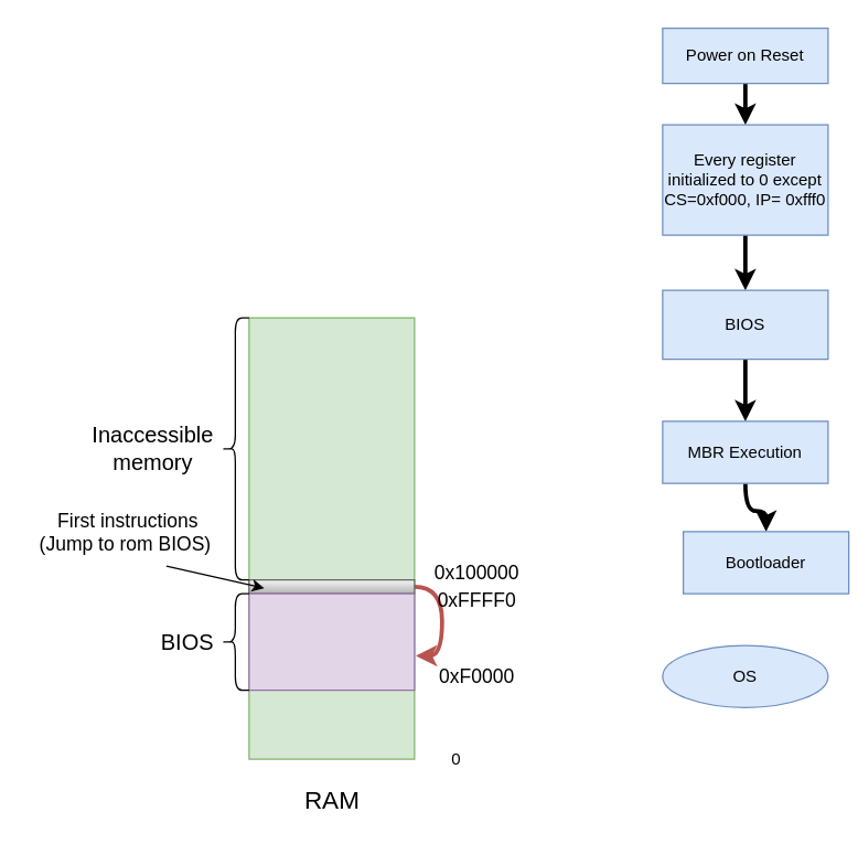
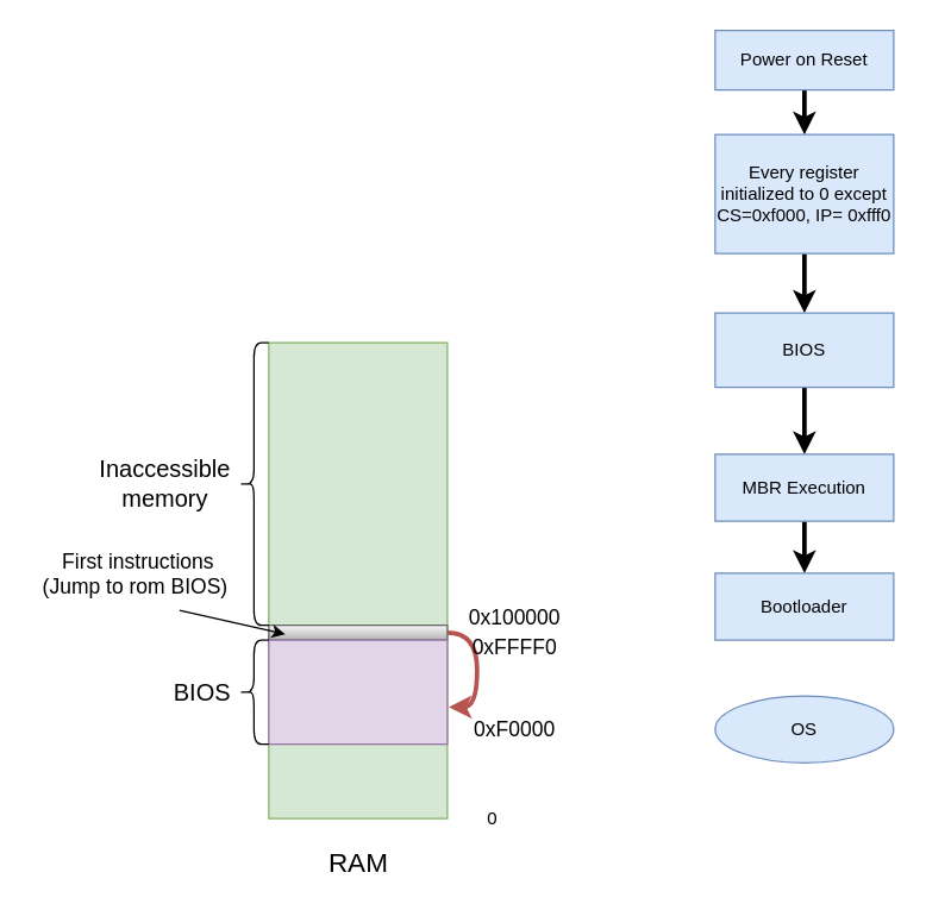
  <mxCell id="0" />
  <mxCell id="1" parent="0" />
  <mxCell id="2" style="edgeStyle=orthogonalEdgeStyle;curved=1;rounded=0;orthogonalLoop=1;jettySize=auto;html=1;entryX=0.5;entryY=0;entryDx=0;entryDy=0;strokeWidth=3;" edge="1" parent="1" source="3" target="5"><mxGeometry relative="1" as="geometry" /></mxCell>
  <mxCell id="3" value="Power on Reset" style="rounded=0;whiteSpace=wrap;html=1;fillColor=#dae8fc;strokeColor=#6c8ebf;" vertex="1" parent="1"><mxGeometry x="480" y="20" width="120" height="40" as="geometry" /></mxCell>
  <mxCell id="4" style="edgeStyle=orthogonalEdgeStyle;curved=1;rounded=0;orthogonalLoop=1;jettySize=auto;html=1;entryX=0.5;entryY=0;entryDx=0;entryDy=0;strokeWidth=3;" edge="1" parent="1" source="5" target="22"><mxGeometry relative="1" as="geometry" /></mxCell>
  <mxCell id="5" value="Every register initialized to 0 except&lt;br&gt;CS=0xf000, IP= 0xfff0&lt;br&gt;" style="rounded=0;whiteSpace=wrap;html=1;fillColor=#dae8fc;strokeColor=#6c8ebf;" vertex="1" parent="1"><mxGeometry x="480" y="90" width="120" height="80" as="geometry" /></mxCell>
  <mxCell id="6" value="" style="rounded=0;whiteSpace=wrap;html=1;fillColor=#d5e8d4;strokeColor=#82b366;" vertex="1" parent="1"><mxGeometry x="180" y="230" width="120" height="320" as="geometry" /></mxCell>
  <mxCell id="7" style="edgeStyle=orthogonalEdgeStyle;rounded=0;orthogonalLoop=1;jettySize=auto;html=1;entryX=1.008;entryY=0.643;entryDx=0;entryDy=0;entryPerimeter=0;curved=1;exitX=1;exitY=0.5;exitDx=0;exitDy=0;fillColor=#f8cecc;strokeColor=#b85450;strokeWidth=3;" edge="1" parent="1" source="8" target="9"><mxGeometry relative="1" as="geometry" /></mxCell>
  <mxCell id="8" value="" style="rounded=0;whiteSpace=wrap;html=1;gradientColor=#b3b3b3;fillColor=#f5f5f5;strokeColor=#666666;" vertex="1" parent="1"><mxGeometry x="180" y="420" width="120" height="10" as="geometry" /></mxCell>
  <mxCell id="9" value="" style="rounded=0;whiteSpace=wrap;html=1;fillColor=#e1d5e7;strokeColor=#9673a6;" vertex="1" parent="1"><mxGeometry x="180" y="430" width="120" height="70" as="geometry" /></mxCell>
  <mxCell id="10" value="" style="shape=curlyBracket;whiteSpace=wrap;html=1;rounded=1;" vertex="1" parent="1"><mxGeometry x="160" y="230" width="20" height="190" as="geometry" /></mxCell>
  <mxCell id="11" value="&lt;font style=&quot;font-size: 16px&quot;&gt;Inaccessible&lt;br&gt;memory&lt;/font&gt;" style="text;html=1;align=center;verticalAlign=middle;resizable=0;points=[];autosize=1;" vertex="1" parent="1"><mxGeometry x="60" y="305" width="100" height="40" as="geometry" /></mxCell>
  <mxCell id="12" value="&lt;font style=&quot;font-size: 14px&quot;&gt;0x100000&lt;/font&gt;" style="text;html=1;align=center;verticalAlign=middle;resizable=0;points=[];autosize=1;" vertex="1" parent="1"><mxGeometry x="305" y="405" width="80" height="20" as="geometry" /></mxCell>
  <mxCell id="13" value="&lt;font style=&quot;font-size: 14px&quot;&gt;0xFFFF0&lt;/font&gt;" style="text;html=1;align=center;verticalAlign=middle;resizable=0;points=[];autosize=1;" vertex="1" parent="1"><mxGeometry x="310" y="425" width="70" height="20" as="geometry" /></mxCell>
  <mxCell id="14" value="&lt;font style=&quot;font-size: 14px&quot;&gt;0xF0000&lt;/font&gt;" style="text;html=1;align=center;verticalAlign=middle;resizable=0;points=[];autosize=1;" vertex="1" parent="1"><mxGeometry x="310" y="480" width="70" height="20" as="geometry" /></mxCell>
  <mxCell id="15" value="" style="endArrow=classic;html=1;entryX=0.092;entryY=-0.057;entryDx=0;entryDy=0;entryPerimeter=0;" edge="1" parent="1" target="9"><mxGeometry width="50" height="50" relative="1" as="geometry"><mxPoint x="120" y="410" as="sourcePoint" /><mxPoint x="130" y="350" as="targetPoint" /></mxGeometry></mxCell>
  <mxCell id="16" value="&lt;font style=&quot;font-size: 14px&quot;&gt;&amp;nbsp;First instructions&lt;br&gt;(Jump to rom BIOS)&lt;/font&gt;" style="text;html=1;align=center;verticalAlign=middle;resizable=0;points=[];autosize=1;" vertex="1" parent="1"><mxGeometry y="365" width="140" height="40" as="geometry" x="20" /></mxCell>
  <mxCell id="17" value="" style="shape=curlyBracket;whiteSpace=wrap;html=1;rounded=1;" vertex="1" parent="1"><mxGeometry x="160" y="430" width="20" height="70" as="geometry" /></mxCell>
  <mxCell id="18" value="&lt;font style=&quot;font-size: 16px&quot;&gt;BIOS&lt;/font&gt;" style="text;html=1;align=center;verticalAlign=middle;resizable=0;points=[];autosize=1;" vertex="1" parent="1"><mxGeometry x="110" y="455" width="50" height="20" as="geometry" /></mxCell>
  <mxCell id="19" value="0" style="text;html=1;align=center;verticalAlign=middle;resizable=0;points=[];autosize=1;" vertex="1" parent="1"><mxGeometry x="320" y="540" width="20" height="20" as="geometry" /></mxCell>
  <mxCell id="20" value="&lt;font style=&quot;font-size: 18px&quot;&gt;RAM&lt;/font&gt;" style="text;html=1;align=center;verticalAlign=middle;resizable=0;points=[];autosize=1;" vertex="1" parent="1"><mxGeometry x="210" y="570" width="60" height="20" as="geometry" /></mxCell>
  <mxCell id="21" style="edgeStyle=orthogonalEdgeStyle;curved=1;rounded=0;orthogonalLoop=1;jettySize=auto;html=1;entryX=0.5;entryY=0;entryDx=0;entryDy=0;strokeWidth=3;" edge="1" parent="1" source="22" target="24"><mxGeometry relative="1" as="geometry" /></mxCell>
  <mxCell id="22" value="BIOS" style="rounded=0;whiteSpace=wrap;html=1;fillColor=#dae8fc;strokeColor=#6c8ebf;" vertex="1" parent="1"><mxGeometry x="480" y="210" width="120" height="50" as="geometry" /></mxCell>
  <mxCell id="23" style="edgeStyle=orthogonalEdgeStyle;curved=1;rounded=0;orthogonalLoop=1;jettySize=auto;html=1;entryX=0.5;entryY=0;entryDx=0;entryDy=0;strokeWidth=3;" edge="1" parent="1" source="24" target="25"><mxGeometry relative="1" as="geometry" /></mxCell>
  <mxCell id="24" value="MBR Execution&lt;span style=&quot;color: rgba(0 , 0 , 0 , 0) ; font-family: monospace ; font-size: 0px&quot;&gt;%3CmxGraphModel%3E%3Croot%3E%3CmxCell%20id%3D%220%22%2F%3E%3CmxCell%20id%3D%221%22%20parent%3D%220%22%2F%3E%3CmxCell%20id%3D%222%22%20value%3D%22%26lt%3Bfont%20style%3D%26quot%3Bfont-size%3A%2014px%26quot%3B%26gt%3B0xFFFF0%26lt%3B%2Ffont%26gt%3B%22%20style%3D%22text%3Bhtml%3D1%3Balign%3Dcenter%3BverticalAlign%3Dmiddle%3Bresizable%3D0%3Bpoints%3D%5B%5D%3Bautosize%3D1%3B%22%20vertex%3D%221%22%20parent%3D%221%22%3E%3CmxGeometry%20x%3D%22290%22%20y%3D%22710%22%20width%3D%2270%22%20height%3D%2220%22%20as%3D%22geometry%22%2F%3E%3C%2FmxCell%3E%3C%2Froot%3E%3C%2FmxGraphModel%3E&lt;/span&gt;" style="rounded=0;whiteSpace=wrap;html=1;fillColor=#dae8fc;strokeColor=#6c8ebf;" vertex="1" parent="1"><mxGeometry x="480" y="305" width="120" height="45" as="geometry" /></mxCell>
- <mxCell id="25" value="Bootloader" style="rounded=0;whiteSpace=wrap;html=1;fillColor=#dae8fc;strokeColor=#6c8ebf;" vertex="1" parent="1"><mxGeometry x="495" y="385" width="120" height="45" as="geometry" /></mxCell>
+ <mxCell id="25" value="Bootloader" style="rounded=0;whiteSpace=wrap;html=1;fillColor=#dae8fc;strokeColor=#6c8ebf;" vertex="1" parent="1"><mxGeometry x="480" y="385" width="120" height="45" as="geometry" /></mxCell>
  <mxCell id="26" value="OS" style="ellipse;whiteSpace=wrap;html=1;fillColor=#dae8fc;strokeColor=#6c8ebf;" vertex="1" parent="1"><mxGeometry x="480" y="467.5" width="120" height="45" as="geometry" /></mxCell>
